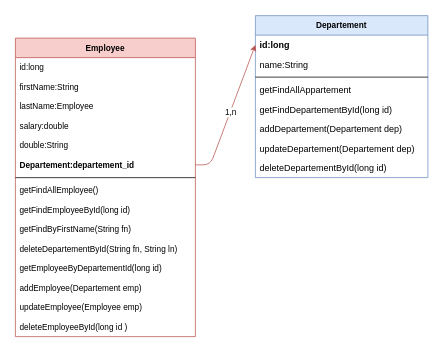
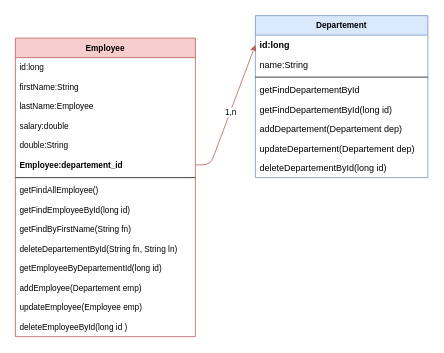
  <mxCell id="0" />
  <mxCell id="1" parent="0" />
  <mxCell id="2" value="Employee" style="swimlane;fontStyle=1;align=center;verticalAlign=top;childLayout=stackLayout;horizontal=1;startSize=26;horizontalStack=0;resizeParent=1;resizeParentMax=0;resizeLast=0;collapsible=1;marginBottom=0;fontSize=11;fillColor=#f8cecc;strokeColor=#b85450;" parent="1" vertex="1"><mxGeometry x="20" y="50" width="240" height="398" as="geometry" /></mxCell>
  <mxCell id="3" value="id:long&#10;" style="text;strokeColor=none;fillColor=none;align=left;verticalAlign=top;spacingLeft=4;spacingRight=4;overflow=hidden;rotatable=0;points=[[0,0.5],[1,0.5]];portConstraint=eastwest;fontSize=11;" parent="2" vertex="1"><mxGeometry y="26" width="240" height="26" as="geometry" /></mxCell>
  <mxCell id="4" value="firstName:String" style="text;strokeColor=none;fillColor=none;align=left;verticalAlign=top;spacingLeft=4;spacingRight=4;overflow=hidden;rotatable=0;points=[[0,0.5],[1,0.5]];portConstraint=eastwest;fontSize=11;" parent="2" vertex="1"><mxGeometry y="52" width="240" height="26" as="geometry" /></mxCell>
  <mxCell id="5" value="lastName:Employee" style="text;strokeColor=none;fillColor=none;align=left;verticalAlign=top;spacingLeft=4;spacingRight=4;overflow=hidden;rotatable=0;points=[[0,0.5],[1,0.5]];portConstraint=eastwest;fontSize=11;" parent="2" vertex="1"><mxGeometry y="78" width="240" height="26" as="geometry" /></mxCell>
  <mxCell id="6" value="salary:double" style="text;strokeColor=none;fillColor=none;align=left;verticalAlign=top;spacingLeft=4;spacingRight=4;overflow=hidden;rotatable=0;points=[[0,0.5],[1,0.5]];portConstraint=eastwest;fontSize=11;" parent="2" vertex="1"><mxGeometry y="104" width="240" height="26" as="geometry" /></mxCell>
  <mxCell id="7" value="double:String" style="text;strokeColor=none;fillColor=none;align=left;verticalAlign=top;spacingLeft=4;spacingRight=4;overflow=hidden;rotatable=0;points=[[0,0.5],[1,0.5]];portConstraint=eastwest;fontSize=11;" parent="2" vertex="1"><mxGeometry y="130" width="240" height="26" as="geometry" /></mxCell>
- <mxCell id="8" value="Departement:departement_id" style="text;align=left;verticalAlign=top;spacingLeft=4;spacingRight=4;overflow=hidden;rotatable=0;points=[[0,0.5],[1,0.5]];portConstraint=eastwest;fontSize=11;fontStyle=1" parent="2" vertex="1"><mxGeometry y="156" width="240" height="26" as="geometry" /></mxCell>
+ <mxCell id="8" value="Employee:departement_id" style="text;align=left;verticalAlign=top;spacingLeft=4;spacingRight=4;overflow=hidden;rotatable=0;points=[[0,0.5],[1,0.5]];portConstraint=eastwest;fontSize=11;fontStyle=1" parent="2" vertex="1"><mxGeometry y="156" width="240" height="26" as="geometry" /></mxCell>
  <mxCell id="9" value="" style="line;strokeWidth=1;fillColor=none;align=left;verticalAlign=middle;spacingTop=-1;spacingLeft=3;spacingRight=3;rotatable=0;labelPosition=right;points=[];portConstraint=eastwest;fontSize=11;" parent="2" vertex="1"><mxGeometry y="182" width="240" height="8" as="geometry" /></mxCell>
  <mxCell id="10" value="getFindAllEmployee()&#10;" style="text;strokeColor=none;fillColor=none;align=left;verticalAlign=top;spacingLeft=4;spacingRight=4;overflow=hidden;rotatable=0;points=[[0,0.5],[1,0.5]];portConstraint=eastwest;fontSize=11;" parent="2" vertex="1"><mxGeometry y="190" width="240" height="26" as="geometry" /></mxCell>
  <mxCell id="11" value="getFindEmployeeById(long id)" style="text;strokeColor=none;fillColor=none;align=left;verticalAlign=top;spacingLeft=4;spacingRight=4;overflow=hidden;rotatable=0;points=[[0,0.5],[1,0.5]];portConstraint=eastwest;fontSize=11;" parent="2" vertex="1"><mxGeometry y="216" width="240" height="26" as="geometry" /></mxCell>
  <mxCell id="12" value="getFindByFirstName(String fn)" style="text;strokeColor=none;fillColor=none;align=left;verticalAlign=top;spacingLeft=4;spacingRight=4;overflow=hidden;rotatable=0;points=[[0,0.5],[1,0.5]];portConstraint=eastwest;fontSize=11;" parent="2" vertex="1"><mxGeometry y="242" width="240" height="26" as="geometry" /></mxCell>
  <mxCell id="13" value="deleteDepartementById(String fn, String ln)&#10;" style="text;strokeColor=none;fillColor=none;align=left;verticalAlign=top;spacingLeft=4;spacingRight=4;overflow=hidden;rotatable=0;points=[[0,0.5],[1,0.5]];portConstraint=eastwest;fontSize=11;" parent="2" vertex="1"><mxGeometry y="268" width="240" height="26" as="geometry" /></mxCell>
  <mxCell id="14" value="getEmployeeByDepartementId(long id)" style="text;strokeColor=none;fillColor=none;align=left;verticalAlign=top;spacingLeft=4;spacingRight=4;overflow=hidden;rotatable=0;points=[[0,0.5],[1,0.5]];portConstraint=eastwest;fontSize=11;" parent="2" vertex="1"><mxGeometry y="294" width="240" height="26" as="geometry" /></mxCell>
  <mxCell id="15" value="addEmployee(Departement emp)" style="text;strokeColor=none;fillColor=none;align=left;verticalAlign=top;spacingLeft=4;spacingRight=4;overflow=hidden;rotatable=0;points=[[0,0.5],[1,0.5]];portConstraint=eastwest;fontSize=11;" parent="2" vertex="1"><mxGeometry y="320" width="240" height="26" as="geometry" /></mxCell>
  <mxCell id="16" value="updateEmployee(Employee emp)" style="text;strokeColor=none;fillColor=none;align=left;verticalAlign=top;spacingLeft=4;spacingRight=4;overflow=hidden;rotatable=0;points=[[0,0.5],[1,0.5]];portConstraint=eastwest;fontSize=11;" parent="2" vertex="1"><mxGeometry y="346" width="240" height="26" as="geometry" /></mxCell>
  <mxCell id="17" value="deleteEmployeeById(long id )" style="text;strokeColor=none;fillColor=none;align=left;verticalAlign=top;spacingLeft=4;spacingRight=4;overflow=hidden;rotatable=0;points=[[0,0.5],[1,0.5]];portConstraint=eastwest;fontSize=11;" parent="2" vertex="1"><mxGeometry y="372" width="240" height="26" as="geometry" /></mxCell>
  <mxCell id="18" value="Departement" style="swimlane;fontStyle=1;align=center;verticalAlign=top;childLayout=stackLayout;horizontal=1;startSize=26;horizontalStack=0;resizeParent=1;resizeParentMax=0;resizeLast=0;collapsible=1;marginBottom=0;fontSize=11;fillColor=#dae8fc;strokeColor=#6c8ebf;" parent="1" vertex="1"><mxGeometry x="340" y="20" width="230" height="216" as="geometry" /></mxCell>
  <mxCell id="19" value="id:long" style="text;align=left;verticalAlign=top;spacingLeft=4;spacingRight=4;overflow=hidden;rotatable=0;points=[[0,0.5],[1,0.5]];portConstraint=eastwest;fontStyle=1" parent="18" vertex="1"><mxGeometry y="26" width="230" height="26" as="geometry" /></mxCell>
  <mxCell id="20" value="name:String" style="text;strokeColor=none;fillColor=none;align=left;verticalAlign=top;spacingLeft=4;spacingRight=4;overflow=hidden;rotatable=0;points=[[0,0.5],[1,0.5]];portConstraint=eastwest;" parent="18" vertex="1"><mxGeometry y="52" width="230" height="26" as="geometry" /></mxCell>
  <mxCell id="21" value="" style="line;strokeWidth=1;fillColor=none;align=left;verticalAlign=middle;spacingTop=-1;spacingLeft=3;spacingRight=3;rotatable=0;labelPosition=right;points=[];portConstraint=eastwest;" parent="18" vertex="1"><mxGeometry y="78" width="230" height="8" as="geometry" /></mxCell>
- <mxCell id="22" value="getFindAllAppartement&#10;" style="text;strokeColor=none;fillColor=none;align=left;verticalAlign=top;spacingLeft=4;spacingRight=4;overflow=hidden;rotatable=0;points=[[0,0.5],[1,0.5]];portConstraint=eastwest;" parent="18" vertex="1"><mxGeometry y="86" width="230" height="26" as="geometry" /></mxCell>
+ <mxCell id="22" value="getFindDepartementById&#10;" style="text;strokeColor=none;fillColor=none;align=left;verticalAlign=top;spacingLeft=4;spacingRight=4;overflow=hidden;rotatable=0;points=[[0,0.5],[1,0.5]];portConstraint=eastwest;" parent="18" vertex="1"><mxGeometry y="86" width="230" height="26" as="geometry" /></mxCell>
  <mxCell id="23" value="getFindDepartementById(long id)" style="text;strokeColor=none;fillColor=none;align=left;verticalAlign=top;spacingLeft=4;spacingRight=4;overflow=hidden;rotatable=0;points=[[0,0.5],[1,0.5]];portConstraint=eastwest;" parent="18" vertex="1"><mxGeometry y="112" width="230" height="26" as="geometry" /></mxCell>
  <mxCell id="24" value="addDepartement(Departement dep)" style="text;strokeColor=none;fillColor=none;align=left;verticalAlign=top;spacingLeft=4;spacingRight=4;overflow=hidden;rotatable=0;points=[[0,0.5],[1,0.5]];portConstraint=eastwest;" parent="18" vertex="1"><mxGeometry y="138" width="230" height="26" as="geometry" /></mxCell>
  <mxCell id="25" value="updateDepartement(Departement dep)" style="text;strokeColor=none;fillColor=none;align=left;verticalAlign=top;spacingLeft=4;spacingRight=4;overflow=hidden;rotatable=0;points=[[0,0.5],[1,0.5]];portConstraint=eastwest;" parent="18" vertex="1"><mxGeometry y="164" width="230" height="26" as="geometry" /></mxCell>
  <mxCell id="26" value="deleteDepartementById(long id)" style="text;strokeColor=none;fillColor=none;align=left;verticalAlign=top;spacingLeft=4;spacingRight=4;overflow=hidden;rotatable=0;points=[[0,0.5],[1,0.5]];portConstraint=eastwest;" parent="18" vertex="1"><mxGeometry y="190" width="230" height="26" as="geometry" /></mxCell>
  <mxCell id="27" value="" style="endArrow=classic;html=1;fontSize=11;entryX=0;entryY=0.5;entryDx=0;entryDy=0;fillColor=#f8cecc;strokeColor=#b85450;" parent="1" source="8" target="19" edge="1"><mxGeometry relative="1" as="geometry"><mxPoint x="250" y="220" as="sourcePoint" /><mxPoint x="350" y="220" as="targetPoint" /><Array as="points"><mxPoint x="280" y="219" /></Array></mxGeometry></mxCell>
  <mxCell id="28" value="1,n" style="edgeLabel;resizable=0;html=1;align=center;verticalAlign=middle;" parent="27" connectable="0" vertex="1"><mxGeometry relative="1" as="geometry" /></mxCell>
